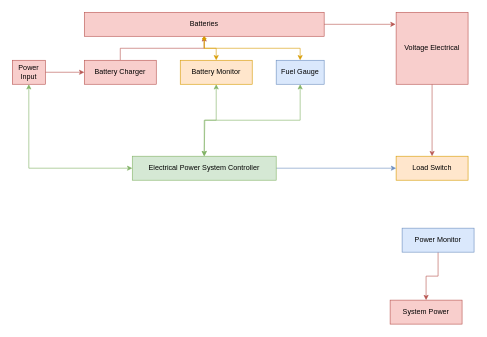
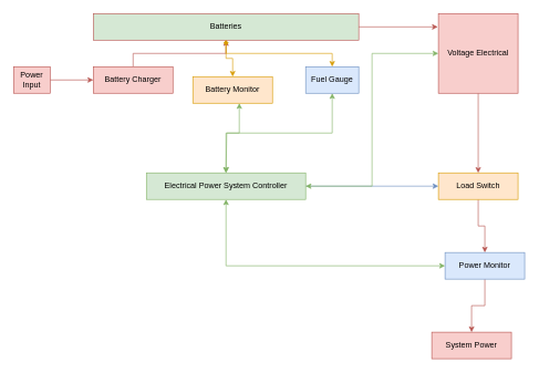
  <mxCell id="0" />
  <mxCell id="1" parent="0" />
  <mxCell id="2" style="edgeStyle=orthogonalEdgeStyle;rounded=0;orthogonalLoop=1;jettySize=auto;html=1;fillColor=#f8cecc;strokeColor=#b85450;" edge="1" parent="1" source="3" target="5"><mxGeometry relative="1" as="geometry" /></mxCell>
  <mxCell id="3" value="Power Input" style="rounded=0;whiteSpace=wrap;html=1;fillColor=#f8cecc;strokeColor=#b85450;" vertex="1" parent="1"><mxGeometry x="20" y="100" width="55" height="40" as="geometry" /></mxCell>
  <mxCell id="4" value="" style="edgeStyle=orthogonalEdgeStyle;rounded=0;orthogonalLoop=1;jettySize=auto;html=1;fillColor=#f8cecc;strokeColor=#b85450;" edge="1" parent="1" source="5" target="6"><mxGeometry relative="1" as="geometry" /></mxCell>
  <mxCell id="5" value="Battery Charger" style="rounded=0;whiteSpace=wrap;html=1;fillColor=#f8cecc;strokeColor=#b85450;" vertex="1" parent="1"><mxGeometry x="140" y="100" width="120" height="40" as="geometry" /></mxCell>
- <mxCell id="6" value="&lt;div&gt;Batteries&lt;/div&gt;" style="rounded=0;whiteSpace=wrap;html=1;fillColor=#f8cecc;strokeColor=#b85450;" vertex="1" parent="1"><mxGeometry x="140" y="20" width="400" height="40" as="geometry" /></mxCell>
+ <mxCell id="6" value="&lt;div&gt;Batteries&lt;/div&gt;" style="rounded=0;whiteSpace=wrap;html=1;fillColor=#d5e8d4;strokeColor=#b85450;" vertex="1" parent="1"><mxGeometry x="140" y="20" width="400" height="40" as="geometry" /></mxCell>
  <mxCell id="7" value="" style="edgeStyle=orthogonalEdgeStyle;rounded=0;orthogonalLoop=1;jettySize=auto;html=1;startArrow=classic;startFill=1;fillColor=#ffe6cc;strokeColor=#d79b00;endArrow=diamond;" edge="1" parent="1" source="9" target="6"><mxGeometry relative="1" as="geometry" /></mxCell>
  <mxCell id="8" style="edgeStyle=orthogonalEdgeStyle;rounded=0;orthogonalLoop=1;jettySize=auto;html=1;startArrow=classic;startFill=1;fillColor=#d5e8d4;strokeColor=#82b366;" edge="1" parent="1" source="9"><mxGeometry relative="1" as="geometry"><mxPoint x="340" y="260" as="targetPoint" /><Array as="points"><mxPoint x="360" y="200" /><mxPoint x="341" y="200" /></Array></mxGeometry></mxCell>
- <mxCell id="9" value="Battery Monitor" style="rounded=0;whiteSpace=wrap;html=1;fillColor=#ffe6cc;strokeColor=#d79b00;" vertex="1" parent="1"><mxGeometry x="300" y="100" width="120" height="40" as="geometry" /></mxCell>
+ <mxCell id="9" value="Battery Monitor" style="rounded=0;whiteSpace=wrap;html=1;fillColor=#ffe6cc;strokeColor=#d79b00;" vertex="1" parent="1"><mxGeometry x="290" y="115" width="120" height="40" as="geometry" /></mxCell>
  <mxCell id="10" value="" style="edgeStyle=orthogonalEdgeStyle;rounded=0;orthogonalLoop=1;jettySize=auto;html=1;startArrow=classic;startFill=1;endArrow=none;endFill=0;fillColor=#ffe6cc;strokeColor=#d79b00;" edge="1" parent="1" source="12" target="6"><mxGeometry relative="1" as="geometry" /></mxCell>
  <mxCell id="11" style="edgeStyle=orthogonalEdgeStyle;rounded=0;orthogonalLoop=1;jettySize=auto;html=1;startArrow=classic;startFill=1;fillColor=#d5e8d4;strokeColor=#82b366;" edge="1" parent="1" source="12" target="22"><mxGeometry relative="1" as="geometry" /></mxCell>
  <mxCell id="12" value="Fuel Gauge" style="rounded=0;whiteSpace=wrap;html=1;fillColor=#dae8fc;strokeColor=#6c8ebf;" vertex="1" parent="1"><mxGeometry x="460" y="100" width="80" height="40" as="geometry" /></mxCell>
  <mxCell id="13" style="edgeStyle=orthogonalEdgeStyle;rounded=0;orthogonalLoop=1;jettySize=auto;html=1;fillColor=#f8cecc;strokeColor=#b85450;" edge="1" parent="1" source="14" target="16"><mxGeometry relative="1" as="geometry" /></mxCell>
  <mxCell id="14" value="Voltage Electrical" style="rounded=0;whiteSpace=wrap;html=1;fillColor=#f8cecc;strokeColor=#b85450;" vertex="1" parent="1"><mxGeometry x="660" y="20" width="120" height="120" as="geometry" /></mxCell>
+ <mxCell id="15" value="" style="edgeStyle=orthogonalEdgeStyle;rounded=0;orthogonalLoop=1;jettySize=auto;html=1;fillColor=#f8cecc;strokeColor=#b85450;" edge="1" parent="1" source="16" target="18"><mxGeometry relative="1" as="geometry" /></mxCell>
  <mxCell id="16" value="Load Switch" style="rounded=0;whiteSpace=wrap;html=1;fillColor=#ffe6cc;strokeColor=#d79b00;" vertex="1" parent="1"><mxGeometry x="660" y="260" width="120" height="40" as="geometry" /></mxCell>
  <mxCell id="17" style="edgeStyle=orthogonalEdgeStyle;rounded=0;orthogonalLoop=1;jettySize=auto;html=1;entryX=0.5;entryY=0;entryDx=0;entryDy=0;fillColor=#f8cecc;strokeColor=#b85450;" edge="1" parent="1" source="18" target="23"><mxGeometry relative="1" as="geometry" /></mxCell>
  <mxCell id="18" value="Power Monitor" style="rounded=0;whiteSpace=wrap;html=1;fillColor=#dae8fc;strokeColor=#6c8ebf;" vertex="1" parent="1"><mxGeometry x="670" y="380" width="120" height="40" as="geometry" /></mxCell>
  <mxCell id="19" style="edgeStyle=orthogonalEdgeStyle;rounded=0;orthogonalLoop=1;jettySize=auto;html=1;entryX=0;entryY=0.5;entryDx=0;entryDy=0;fillColor=#dae8fc;strokeColor=#6c8ebf;" edge="1" parent="1" source="22" target="16"><mxGeometry relative="1" as="geometry" /></mxCell>
- <mxCell id="21" style="edgeStyle=orthogonalEdgeStyle;rounded=0;orthogonalLoop=1;jettySize=auto;html=1;fillColor=#d5e8d4;strokeColor=#82b366;startArrow=classic;startFill=1;" edge="1" parent="1" source="22" target="3"><mxGeometry relative="1" as="geometry" /></mxCell>
+ <mxCell id="20" style="edgeStyle=orthogonalEdgeStyle;rounded=0;orthogonalLoop=1;jettySize=auto;html=1;entryX=0;entryY=0.5;entryDx=0;entryDy=0;fillColor=#d5e8d4;strokeColor=#82b366;startArrow=classic;startFill=1;" edge="1" parent="1" source="22" target="18"><mxGeometry relative="1" as="geometry"><Array as="points"><mxPoint x="340" y="400" /></Array></mxGeometry></mxCell>
+ <mxCell id="21" style="edgeStyle=orthogonalEdgeStyle;rounded=0;orthogonalLoop=1;jettySize=auto;html=1;entryX=0;entryY=0.5;entryDx=0;entryDy=0;fillColor=#d5e8d4;strokeColor=#82b366;startArrow=classic;startFill=1;" edge="1" parent="1" source="22" target="14"><mxGeometry relative="1" as="geometry" /></mxCell>
  <mxCell id="22" value="Electrical Power System Controller" style="rounded=0;whiteSpace=wrap;html=1;fillColor=#d5e8d4;strokeColor=#82b366;" vertex="1" parent="1"><mxGeometry x="220" y="260" width="240" height="40" as="geometry" /></mxCell>
  <mxCell id="23" value="System Power" style="rounded=0;whiteSpace=wrap;html=1;fillColor=#f8cecc;strokeColor=#b85450;" vertex="1" parent="1"><mxGeometry x="650" y="500" width="120" height="40" as="geometry" /></mxCell>
  <mxCell id="24" style="edgeStyle=orthogonalEdgeStyle;rounded=0;orthogonalLoop=1;jettySize=auto;html=1;entryX=-0.008;entryY=0.167;entryDx=0;entryDy=0;entryPerimeter=0;fillColor=#f8cecc;strokeColor=#b85450;" edge="1" parent="1" source="6" target="14"><mxGeometry relative="1" as="geometry" /></mxCell>
